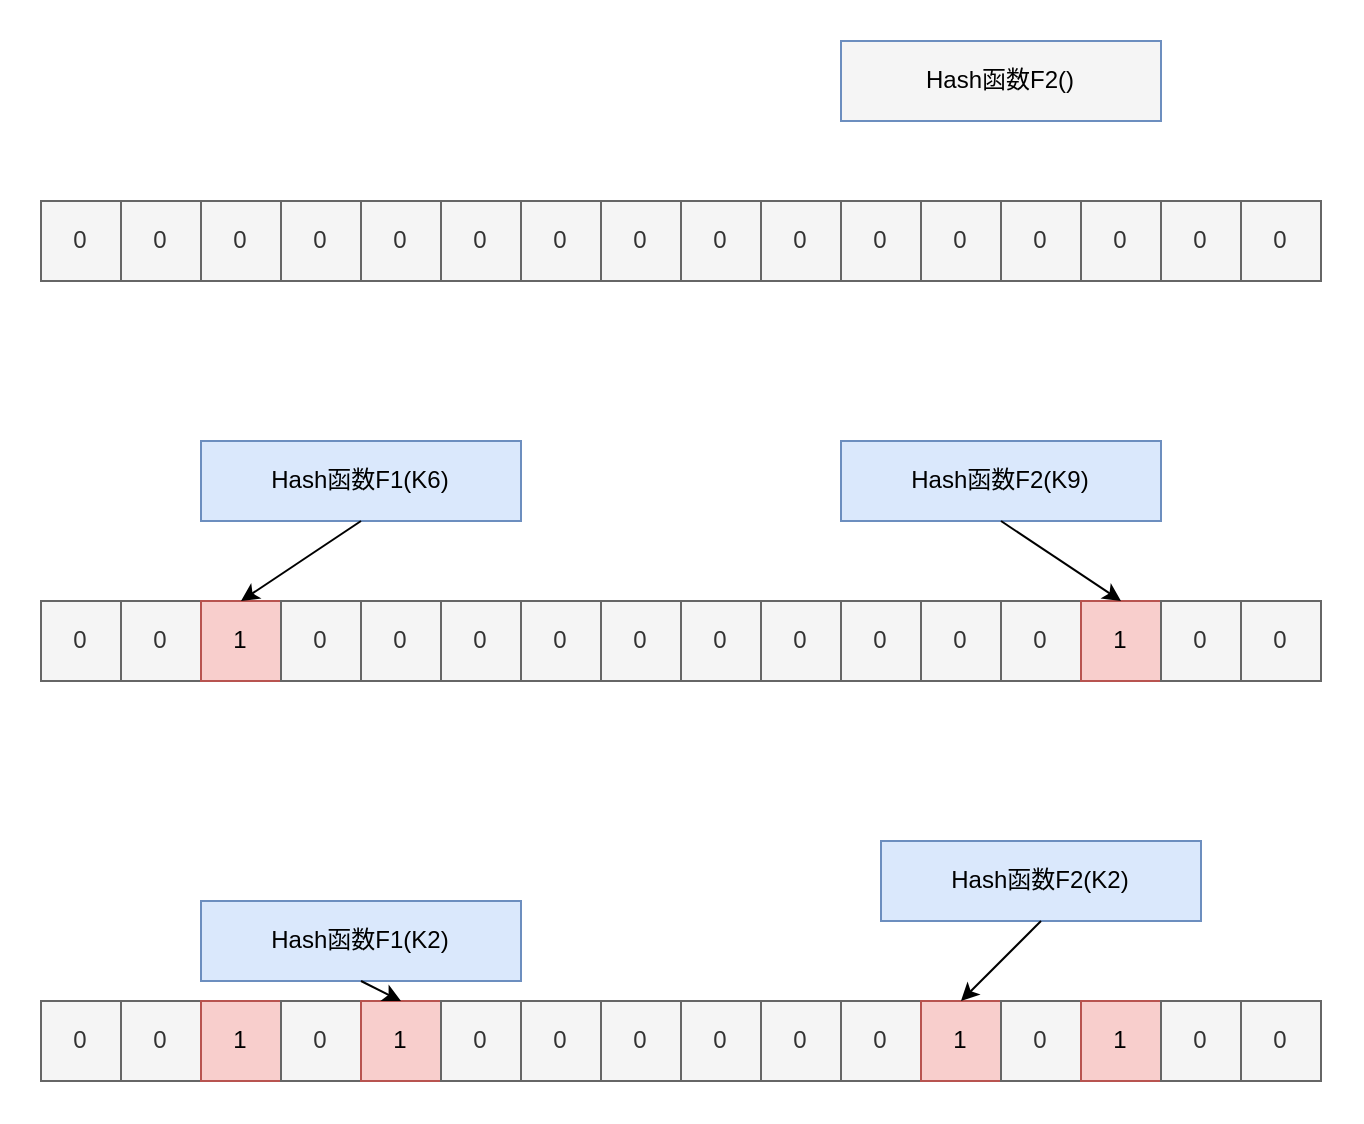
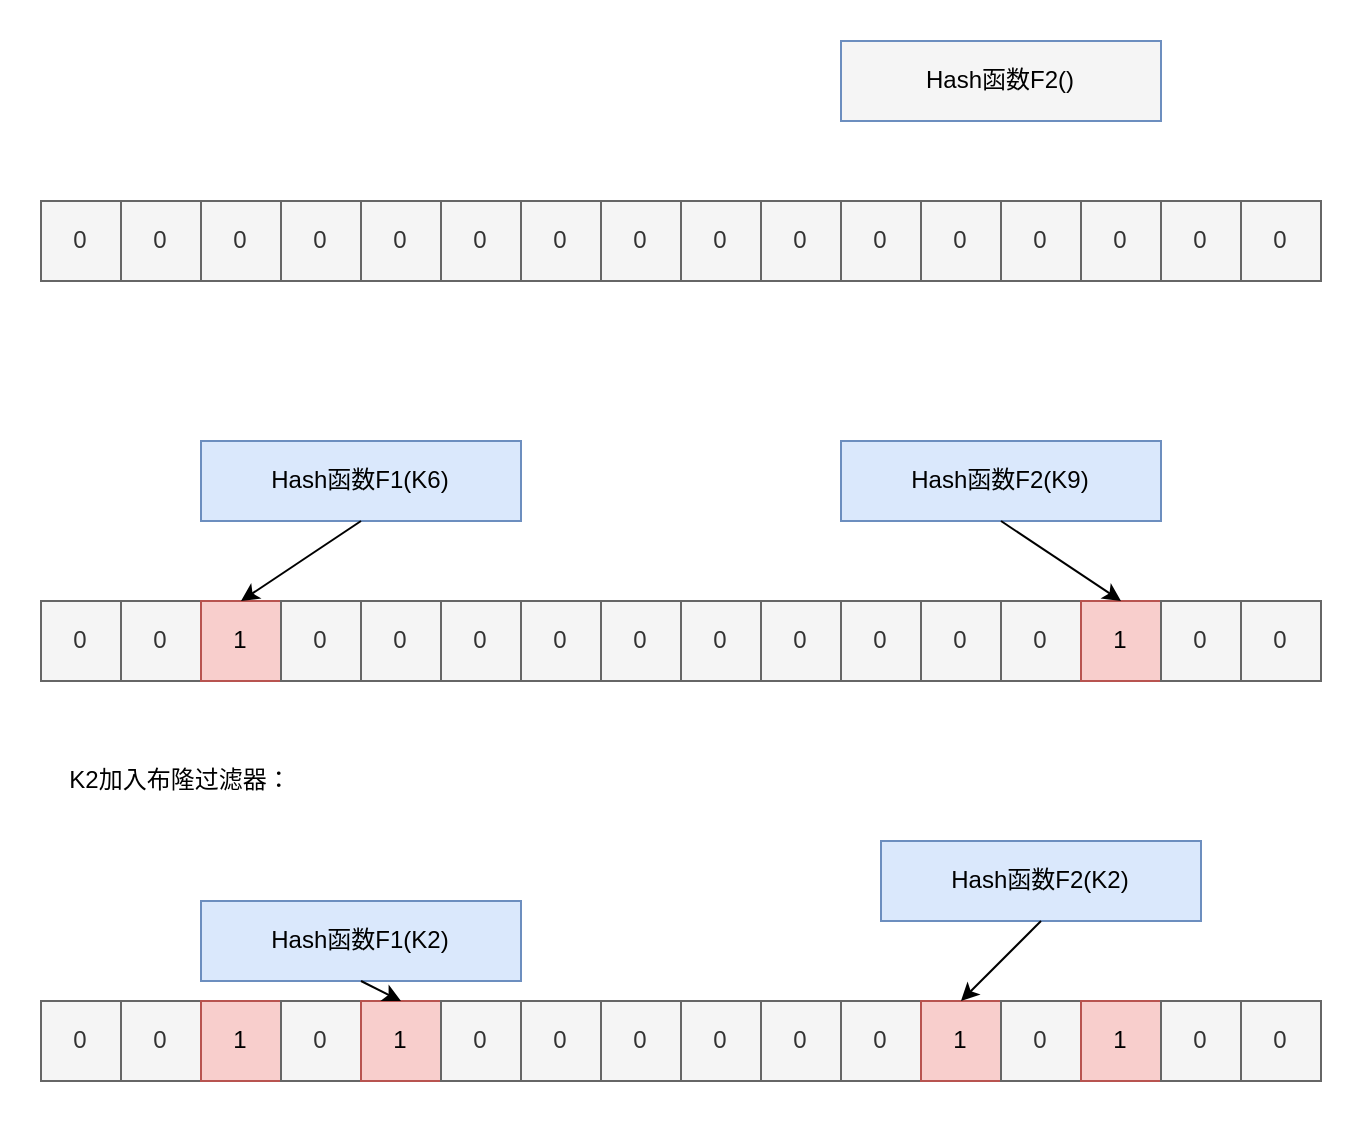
  <mxCell id="0" />
  <mxCell id="1" parent="0" />
  <mxCell id="2" value="Hash函数F2()" style="rounded=0;whiteSpace=wrap;html=1;fillColor=#f5f5f5;strokeColor=#6c8ebf;" vertex="1" parent="1"><mxGeometry x="420" y="20" width="160" height="40" as="geometry" /></mxCell>
  <mxCell id="3" value="0" style="rounded=0;whiteSpace=wrap;html=1;fillColor=#f5f5f5;strokeColor=#666666;fontColor=#333333;" vertex="1" parent="1"><mxGeometry x="20" y="100" width="40" height="40" as="geometry" /></mxCell>
  <mxCell id="4" value="&lt;span style=&quot;white-space: normal&quot;&gt;0&lt;/span&gt;" style="rounded=0;whiteSpace=wrap;html=1;fillColor=#f5f5f5;strokeColor=#666666;fontColor=#333333;" vertex="1" parent="1"><mxGeometry x="60" y="100" width="40" height="40" as="geometry" /></mxCell>
  <mxCell id="5" value="&lt;span style=&quot;white-space: normal&quot;&gt;0&lt;/span&gt;" style="rounded=0;whiteSpace=wrap;html=1;fillColor=#f5f5f5;strokeColor=#666666;fontColor=#333333;" vertex="1" parent="1"><mxGeometry x="100" y="100" width="40" height="40" as="geometry" /></mxCell>
  <mxCell id="6" value="&lt;span style=&quot;white-space: normal&quot;&gt;0&lt;/span&gt;" style="rounded=0;whiteSpace=wrap;html=1;fillColor=#f5f5f5;strokeColor=#666666;fontColor=#333333;" vertex="1" parent="1"><mxGeometry x="140" y="100" width="40" height="40" as="geometry" /></mxCell>
  <mxCell id="7" value="&lt;span style=&quot;white-space: normal&quot;&gt;0&lt;/span&gt;" style="rounded=0;whiteSpace=wrap;html=1;fillColor=#f5f5f5;strokeColor=#666666;fontColor=#333333;" vertex="1" parent="1"><mxGeometry x="180" y="100" width="40" height="40" as="geometry" /></mxCell>
  <mxCell id="8" value="&lt;span style=&quot;white-space: normal&quot;&gt;0&lt;/span&gt;" style="rounded=0;whiteSpace=wrap;html=1;fillColor=#f5f5f5;strokeColor=#666666;fontColor=#333333;" vertex="1" parent="1"><mxGeometry x="220" y="100" width="40" height="40" as="geometry" /></mxCell>
  <mxCell id="9" value="&lt;span style=&quot;white-space: normal&quot;&gt;0&lt;/span&gt;" style="rounded=0;whiteSpace=wrap;html=1;fillColor=#f5f5f5;strokeColor=#666666;fontColor=#333333;" vertex="1" parent="1"><mxGeometry x="260" y="100" width="40" height="40" as="geometry" /></mxCell>
  <mxCell id="10" value="&lt;span style=&quot;white-space: normal&quot;&gt;0&lt;/span&gt;" style="rounded=0;whiteSpace=wrap;html=1;fillColor=#f5f5f5;strokeColor=#666666;fontColor=#333333;" vertex="1" parent="1"><mxGeometry x="300" y="100" width="40" height="40" as="geometry" /></mxCell>
  <mxCell id="11" value="&lt;span style=&quot;white-space: normal&quot;&gt;0&lt;/span&gt;" style="rounded=0;whiteSpace=wrap;html=1;fillColor=#f5f5f5;strokeColor=#666666;fontColor=#333333;" vertex="1" parent="1"><mxGeometry x="340" y="100" width="40" height="40" as="geometry" /></mxCell>
  <mxCell id="12" value="&lt;span style=&quot;white-space: normal&quot;&gt;0&lt;/span&gt;" style="rounded=0;whiteSpace=wrap;html=1;fillColor=#f5f5f5;strokeColor=#666666;fontColor=#333333;" vertex="1" parent="1"><mxGeometry x="380" y="100" width="40" height="40" as="geometry" /></mxCell>
  <mxCell id="13" value="&lt;span style=&quot;white-space: normal&quot;&gt;0&lt;/span&gt;" style="rounded=0;whiteSpace=wrap;html=1;fillColor=#f5f5f5;strokeColor=#666666;fontColor=#333333;" vertex="1" parent="1"><mxGeometry x="420" y="100" width="40" height="40" as="geometry" /></mxCell>
  <mxCell id="14" value="&lt;span style=&quot;white-space: normal&quot;&gt;0&lt;/span&gt;" style="rounded=0;whiteSpace=wrap;html=1;fillColor=#f5f5f5;strokeColor=#666666;fontColor=#333333;" vertex="1" parent="1"><mxGeometry x="460" y="100" width="40" height="40" as="geometry" /></mxCell>
  <mxCell id="15" value="&lt;span style=&quot;white-space: normal&quot;&gt;0&lt;/span&gt;" style="rounded=0;whiteSpace=wrap;html=1;fillColor=#f5f5f5;strokeColor=#666666;fontColor=#333333;" vertex="1" parent="1"><mxGeometry x="500" y="100" width="40" height="40" as="geometry" /></mxCell>
  <mxCell id="16" value="&lt;span style=&quot;white-space: normal&quot;&gt;0&lt;/span&gt;" style="rounded=0;whiteSpace=wrap;html=1;fillColor=#f5f5f5;strokeColor=#666666;fontColor=#333333;" vertex="1" parent="1"><mxGeometry x="540" y="100" width="40" height="40" as="geometry" /></mxCell>
  <mxCell id="17" value="&lt;span style=&quot;white-space: normal&quot;&gt;0&lt;/span&gt;" style="rounded=0;whiteSpace=wrap;html=1;fillColor=#f5f5f5;strokeColor=#666666;fontColor=#333333;" vertex="1" parent="1"><mxGeometry x="580" y="100" width="40" height="40" as="geometry" /></mxCell>
  <mxCell id="18" value="&lt;span style=&quot;white-space: normal&quot;&gt;0&lt;/span&gt;" style="rounded=0;whiteSpace=wrap;html=1;fillColor=#f5f5f5;strokeColor=#666666;fontColor=#333333;" vertex="1" parent="1"><mxGeometry x="620" y="100" width="40" height="40" as="geometry" /></mxCell>
  <mxCell id="19" value="Hash函数F1(K6)" style="rounded=0;whiteSpace=wrap;html=1;fillColor=#dae8fc;strokeColor=#6c8ebf;" vertex="1" parent="1"><mxGeometry x="100" y="220" width="160" height="40" as="geometry" /></mxCell>
  <mxCell id="20" value="Hash函数F2(K9)" style="rounded=0;whiteSpace=wrap;html=1;fillColor=#dae8fc;strokeColor=#6c8ebf;" vertex="1" parent="1"><mxGeometry x="420" y="220" width="160" height="40" as="geometry" /></mxCell>
  <mxCell id="21" value="0" style="rounded=0;whiteSpace=wrap;html=1;fillColor=#f5f5f5;strokeColor=#666666;fontColor=#333333;" vertex="1" parent="1"><mxGeometry x="20" y="300" width="40" height="40" as="geometry" /></mxCell>
  <mxCell id="22" value="&lt;span style=&quot;white-space: normal&quot;&gt;0&lt;/span&gt;" style="rounded=0;whiteSpace=wrap;html=1;fillColor=#f5f5f5;strokeColor=#666666;fontColor=#333333;" vertex="1" parent="1"><mxGeometry x="60" y="300" width="40" height="40" as="geometry" /></mxCell>
  <mxCell id="23" value="&lt;span style=&quot;white-space: normal&quot;&gt;1&lt;/span&gt;" style="rounded=0;whiteSpace=wrap;html=1;fillColor=#f8cecc;strokeColor=#b85450;" vertex="1" parent="1"><mxGeometry x="100" y="300" width="40" height="40" as="geometry" /></mxCell>
  <mxCell id="24" value="&lt;span style=&quot;white-space: normal&quot;&gt;0&lt;/span&gt;" style="rounded=0;whiteSpace=wrap;html=1;fillColor=#f5f5f5;strokeColor=#666666;fontColor=#333333;" vertex="1" parent="1"><mxGeometry x="140" y="300" width="40" height="40" as="geometry" /></mxCell>
  <mxCell id="25" value="&lt;span style=&quot;white-space: normal&quot;&gt;0&lt;/span&gt;" style="rounded=0;whiteSpace=wrap;html=1;fillColor=#f5f5f5;strokeColor=#666666;fontColor=#333333;" vertex="1" parent="1"><mxGeometry x="180" y="300" width="40" height="40" as="geometry" /></mxCell>
  <mxCell id="26" value="&lt;span style=&quot;white-space: normal&quot;&gt;0&lt;/span&gt;" style="rounded=0;whiteSpace=wrap;html=1;fillColor=#f5f5f5;strokeColor=#666666;fontColor=#333333;" vertex="1" parent="1"><mxGeometry x="220" y="300" width="40" height="40" as="geometry" /></mxCell>
  <mxCell id="27" value="&lt;span style=&quot;white-space: normal&quot;&gt;0&lt;/span&gt;" style="rounded=0;whiteSpace=wrap;html=1;fillColor=#f5f5f5;strokeColor=#666666;fontColor=#333333;" vertex="1" parent="1"><mxGeometry x="260" y="300" width="40" height="40" as="geometry" /></mxCell>
  <mxCell id="28" value="&lt;span style=&quot;white-space: normal&quot;&gt;0&lt;/span&gt;" style="rounded=0;whiteSpace=wrap;html=1;fillColor=#f5f5f5;strokeColor=#666666;fontColor=#333333;" vertex="1" parent="1"><mxGeometry x="300" y="300" width="40" height="40" as="geometry" /></mxCell>
  <mxCell id="29" value="&lt;span style=&quot;white-space: normal&quot;&gt;0&lt;/span&gt;" style="rounded=0;whiteSpace=wrap;html=1;fillColor=#f5f5f5;strokeColor=#666666;fontColor=#333333;" vertex="1" parent="1"><mxGeometry x="340" y="300" width="40" height="40" as="geometry" /></mxCell>
  <mxCell id="30" value="&lt;span style=&quot;white-space: normal&quot;&gt;0&lt;/span&gt;" style="rounded=0;whiteSpace=wrap;html=1;fillColor=#f5f5f5;strokeColor=#666666;fontColor=#333333;" vertex="1" parent="1"><mxGeometry x="380" y="300" width="40" height="40" as="geometry" /></mxCell>
  <mxCell id="31" value="&lt;span style=&quot;white-space: normal&quot;&gt;0&lt;/span&gt;" style="rounded=0;whiteSpace=wrap;html=1;fillColor=#f5f5f5;strokeColor=#666666;fontColor=#333333;" vertex="1" parent="1"><mxGeometry x="420" y="300" width="40" height="40" as="geometry" /></mxCell>
  <mxCell id="32" value="&lt;span style=&quot;white-space: normal&quot;&gt;0&lt;/span&gt;" style="rounded=0;whiteSpace=wrap;html=1;fillColor=#f5f5f5;strokeColor=#666666;fontColor=#333333;" vertex="1" parent="1"><mxGeometry x="460" y="300" width="40" height="40" as="geometry" /></mxCell>
  <mxCell id="33" value="&lt;span style=&quot;white-space: normal&quot;&gt;0&lt;/span&gt;" style="rounded=0;whiteSpace=wrap;html=1;fillColor=#f5f5f5;strokeColor=#666666;fontColor=#333333;" vertex="1" parent="1"><mxGeometry x="500" y="300" width="40" height="40" as="geometry" /></mxCell>
  <mxCell id="34" value="&lt;span style=&quot;white-space: normal&quot;&gt;1&lt;/span&gt;" style="rounded=0;whiteSpace=wrap;html=1;fillColor=#f8cecc;strokeColor=#b85450;" vertex="1" parent="1"><mxGeometry x="540" y="300" width="40" height="40" as="geometry" /></mxCell>
  <mxCell id="35" value="&lt;span style=&quot;white-space: normal&quot;&gt;0&lt;/span&gt;" style="rounded=0;whiteSpace=wrap;html=1;fillColor=#f5f5f5;strokeColor=#666666;fontColor=#333333;" vertex="1" parent="1"><mxGeometry x="580" y="300" width="40" height="40" as="geometry" /></mxCell>
  <mxCell id="36" value="&lt;span style=&quot;white-space: normal&quot;&gt;0&lt;/span&gt;" style="rounded=0;whiteSpace=wrap;html=1;fillColor=#f5f5f5;strokeColor=#666666;fontColor=#333333;" vertex="1" parent="1"><mxGeometry x="620" y="300" width="40" height="40" as="geometry" /></mxCell>
  <mxCell id="37" value="" style="endArrow=classic;html=1;exitX=0.5;exitY=1;exitDx=0;exitDy=0;entryX=0.5;entryY=0;entryDx=0;entryDy=0;" edge="1" parent="1" source="19" target="23"><mxGeometry width="50" height="50" relative="1" as="geometry"><mxPoint x="-10" y="270" as="sourcePoint" /><mxPoint x="40" y="220" as="targetPoint" /></mxGeometry></mxCell>
  <mxCell id="38" value="" style="endArrow=classic;html=1;exitX=0.5;exitY=1;exitDx=0;exitDy=0;entryX=0.5;entryY=0;entryDx=0;entryDy=0;" edge="1" parent="1" source="20" target="34"><mxGeometry width="50" height="50" relative="1" as="geometry"><mxPoint x="310" y="290" as="sourcePoint" /><mxPoint x="450" y="290" as="targetPoint" /></mxGeometry></mxCell>
  <mxCell id="39" value="Hash函数F1(K2)" style="rounded=0;whiteSpace=wrap;html=1;fillColor=#dae8fc;strokeColor=#6c8ebf;" vertex="1" parent="1"><mxGeometry x="100" y="450" width="160" height="40" as="geometry" /></mxCell>
  <mxCell id="40" value="Hash函数F2(K2)" style="rounded=0;whiteSpace=wrap;html=1;fillColor=#dae8fc;strokeColor=#6c8ebf;" vertex="1" parent="1"><mxGeometry x="440" y="420" width="160" height="40" as="geometry" /></mxCell>
  <mxCell id="41" value="0" style="rounded=0;whiteSpace=wrap;html=1;fillColor=#f5f5f5;strokeColor=#666666;fontColor=#333333;" vertex="1" parent="1"><mxGeometry x="20" y="500" width="40" height="40" as="geometry" /></mxCell>
  <mxCell id="42" value="&lt;span style=&quot;white-space: normal&quot;&gt;0&lt;/span&gt;" style="rounded=0;whiteSpace=wrap;html=1;fillColor=#f5f5f5;strokeColor=#666666;fontColor=#333333;" vertex="1" parent="1"><mxGeometry x="60" y="500" width="40" height="40" as="geometry" /></mxCell>
  <mxCell id="43" value="&lt;span style=&quot;white-space: normal&quot;&gt;1&lt;/span&gt;" style="rounded=0;whiteSpace=wrap;html=1;fillColor=#f8cecc;strokeColor=#b85450;" vertex="1" parent="1"><mxGeometry x="100" y="500" width="40" height="40" as="geometry" /></mxCell>
  <mxCell id="44" value="&lt;span style=&quot;white-space: normal&quot;&gt;0&lt;/span&gt;" style="rounded=0;whiteSpace=wrap;html=1;fillColor=#f5f5f5;strokeColor=#666666;fontColor=#333333;" vertex="1" parent="1"><mxGeometry x="140" y="500" width="40" height="40" as="geometry" /></mxCell>
  <mxCell id="45" value="&lt;span style=&quot;white-space: normal&quot;&gt;1&lt;/span&gt;" style="rounded=0;whiteSpace=wrap;html=1;fillColor=#f8cecc;strokeColor=#b85450;" vertex="1" parent="1"><mxGeometry x="180" y="500" width="40" height="40" as="geometry" /></mxCell>
  <mxCell id="46" value="&lt;span style=&quot;white-space: normal&quot;&gt;0&lt;/span&gt;" style="rounded=0;whiteSpace=wrap;html=1;fillColor=#f5f5f5;strokeColor=#666666;fontColor=#333333;" vertex="1" parent="1"><mxGeometry x="220" y="500" width="40" height="40" as="geometry" /></mxCell>
  <mxCell id="47" value="&lt;span style=&quot;white-space: normal&quot;&gt;0&lt;/span&gt;" style="rounded=0;whiteSpace=wrap;html=1;fillColor=#f5f5f5;strokeColor=#666666;fontColor=#333333;" vertex="1" parent="1"><mxGeometry x="260" y="500" width="40" height="40" as="geometry" /></mxCell>
  <mxCell id="48" value="&lt;span style=&quot;white-space: normal&quot;&gt;0&lt;/span&gt;" style="rounded=0;whiteSpace=wrap;html=1;fillColor=#f5f5f5;strokeColor=#666666;fontColor=#333333;" vertex="1" parent="1"><mxGeometry x="300" y="500" width="40" height="40" as="geometry" /></mxCell>
  <mxCell id="49" value="&lt;span style=&quot;white-space: normal&quot;&gt;0&lt;/span&gt;" style="rounded=0;whiteSpace=wrap;html=1;fillColor=#f5f5f5;strokeColor=#666666;fontColor=#333333;" vertex="1" parent="1"><mxGeometry x="340" y="500" width="40" height="40" as="geometry" /></mxCell>
  <mxCell id="50" value="&lt;span style=&quot;white-space: normal&quot;&gt;0&lt;/span&gt;" style="rounded=0;whiteSpace=wrap;html=1;fillColor=#f5f5f5;strokeColor=#666666;fontColor=#333333;" vertex="1" parent="1"><mxGeometry x="380" y="500" width="40" height="40" as="geometry" /></mxCell>
  <mxCell id="51" value="&lt;span style=&quot;white-space: normal&quot;&gt;0&lt;/span&gt;" style="rounded=0;whiteSpace=wrap;html=1;fillColor=#f5f5f5;strokeColor=#666666;fontColor=#333333;" vertex="1" parent="1"><mxGeometry x="420" y="500" width="40" height="40" as="geometry" /></mxCell>
  <mxCell id="52" value="&lt;span style=&quot;white-space: normal&quot;&gt;1&lt;/span&gt;" style="rounded=0;whiteSpace=wrap;html=1;fillColor=#f8cecc;strokeColor=#b85450;" vertex="1" parent="1"><mxGeometry x="460" y="500" width="40" height="40" as="geometry" /></mxCell>
  <mxCell id="53" value="&lt;span style=&quot;white-space: normal&quot;&gt;0&lt;/span&gt;" style="rounded=0;whiteSpace=wrap;html=1;fillColor=#f5f5f5;strokeColor=#666666;fontColor=#333333;" vertex="1" parent="1"><mxGeometry x="500" y="500" width="40" height="40" as="geometry" /></mxCell>
  <mxCell id="54" value="&lt;span style=&quot;white-space: normal&quot;&gt;1&lt;/span&gt;" style="rounded=0;whiteSpace=wrap;html=1;fillColor=#f8cecc;strokeColor=#b85450;" vertex="1" parent="1"><mxGeometry x="540" y="500" width="40" height="40" as="geometry" /></mxCell>
  <mxCell id="55" value="&lt;span style=&quot;white-space: normal&quot;&gt;0&lt;/span&gt;" style="rounded=0;whiteSpace=wrap;html=1;fillColor=#f5f5f5;strokeColor=#666666;fontColor=#333333;" vertex="1" parent="1"><mxGeometry x="580" y="500" width="40" height="40" as="geometry" /></mxCell>
  <mxCell id="56" value="&lt;span style=&quot;white-space: normal&quot;&gt;0&lt;/span&gt;" style="rounded=0;whiteSpace=wrap;html=1;fillColor=#f5f5f5;strokeColor=#666666;fontColor=#333333;" vertex="1" parent="1"><mxGeometry x="620" y="500" width="40" height="40" as="geometry" /></mxCell>
+ <mxCell id="57" value="K2加入布隆过滤器：" style="text;html=1;strokeColor=none;fillColor=none;align=center;verticalAlign=middle;whiteSpace=wrap;rounded=0;" vertex="1" parent="1"><mxGeometry x="20" y="380" width="140" height="20" as="geometry" /></mxCell>
  <mxCell id="58" value="" style="endArrow=classic;html=1;exitX=0.5;exitY=1;exitDx=0;exitDy=0;entryX=0.5;entryY=0;entryDx=0;entryDy=0;" edge="1" parent="1" source="39" target="45"><mxGeometry width="50" height="50" relative="1" as="geometry"><mxPoint x="-10" y="470" as="sourcePoint" /><mxPoint x="40" y="420" as="targetPoint" /></mxGeometry></mxCell>
  <mxCell id="59" value="" style="endArrow=classic;html=1;exitX=0.5;exitY=1;exitDx=0;exitDy=0;entryX=0.5;entryY=0;entryDx=0;entryDy=0;" edge="1" parent="1" source="40" target="52"><mxGeometry width="50" height="50" relative="1" as="geometry"><mxPoint x="310" y="490" as="sourcePoint" /><mxPoint x="450" y="490" as="targetPoint" /></mxGeometry></mxCell>
